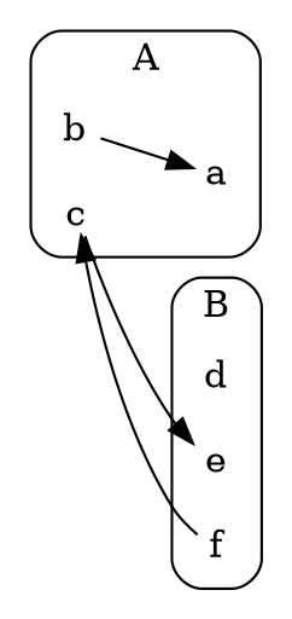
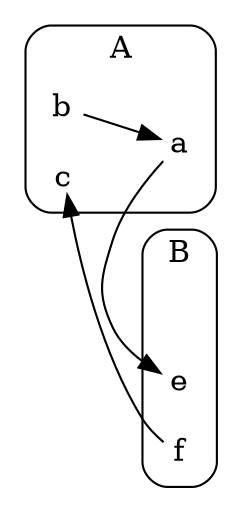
  digraph {
    rankdir=LR
    node [shape=plain]
    n1 [label=" a "]
    n2 [label=" b "]
    n3 [label=" c "]
-   n4 [label=" d "]
    n5 [label=" e "]
    n6 [label=" f "]
    subgraph cluster_1 {
      label=A
      style=rounded
      n1
      n2
      n3
    }
    subgraph cluster_2 {
      label=B
      style=rounded
-     n4
      n5
      n6
    }
-   n3 -> n5
+   n1 -> n5
    n2 -> n1
    n6 -> n3
  }
